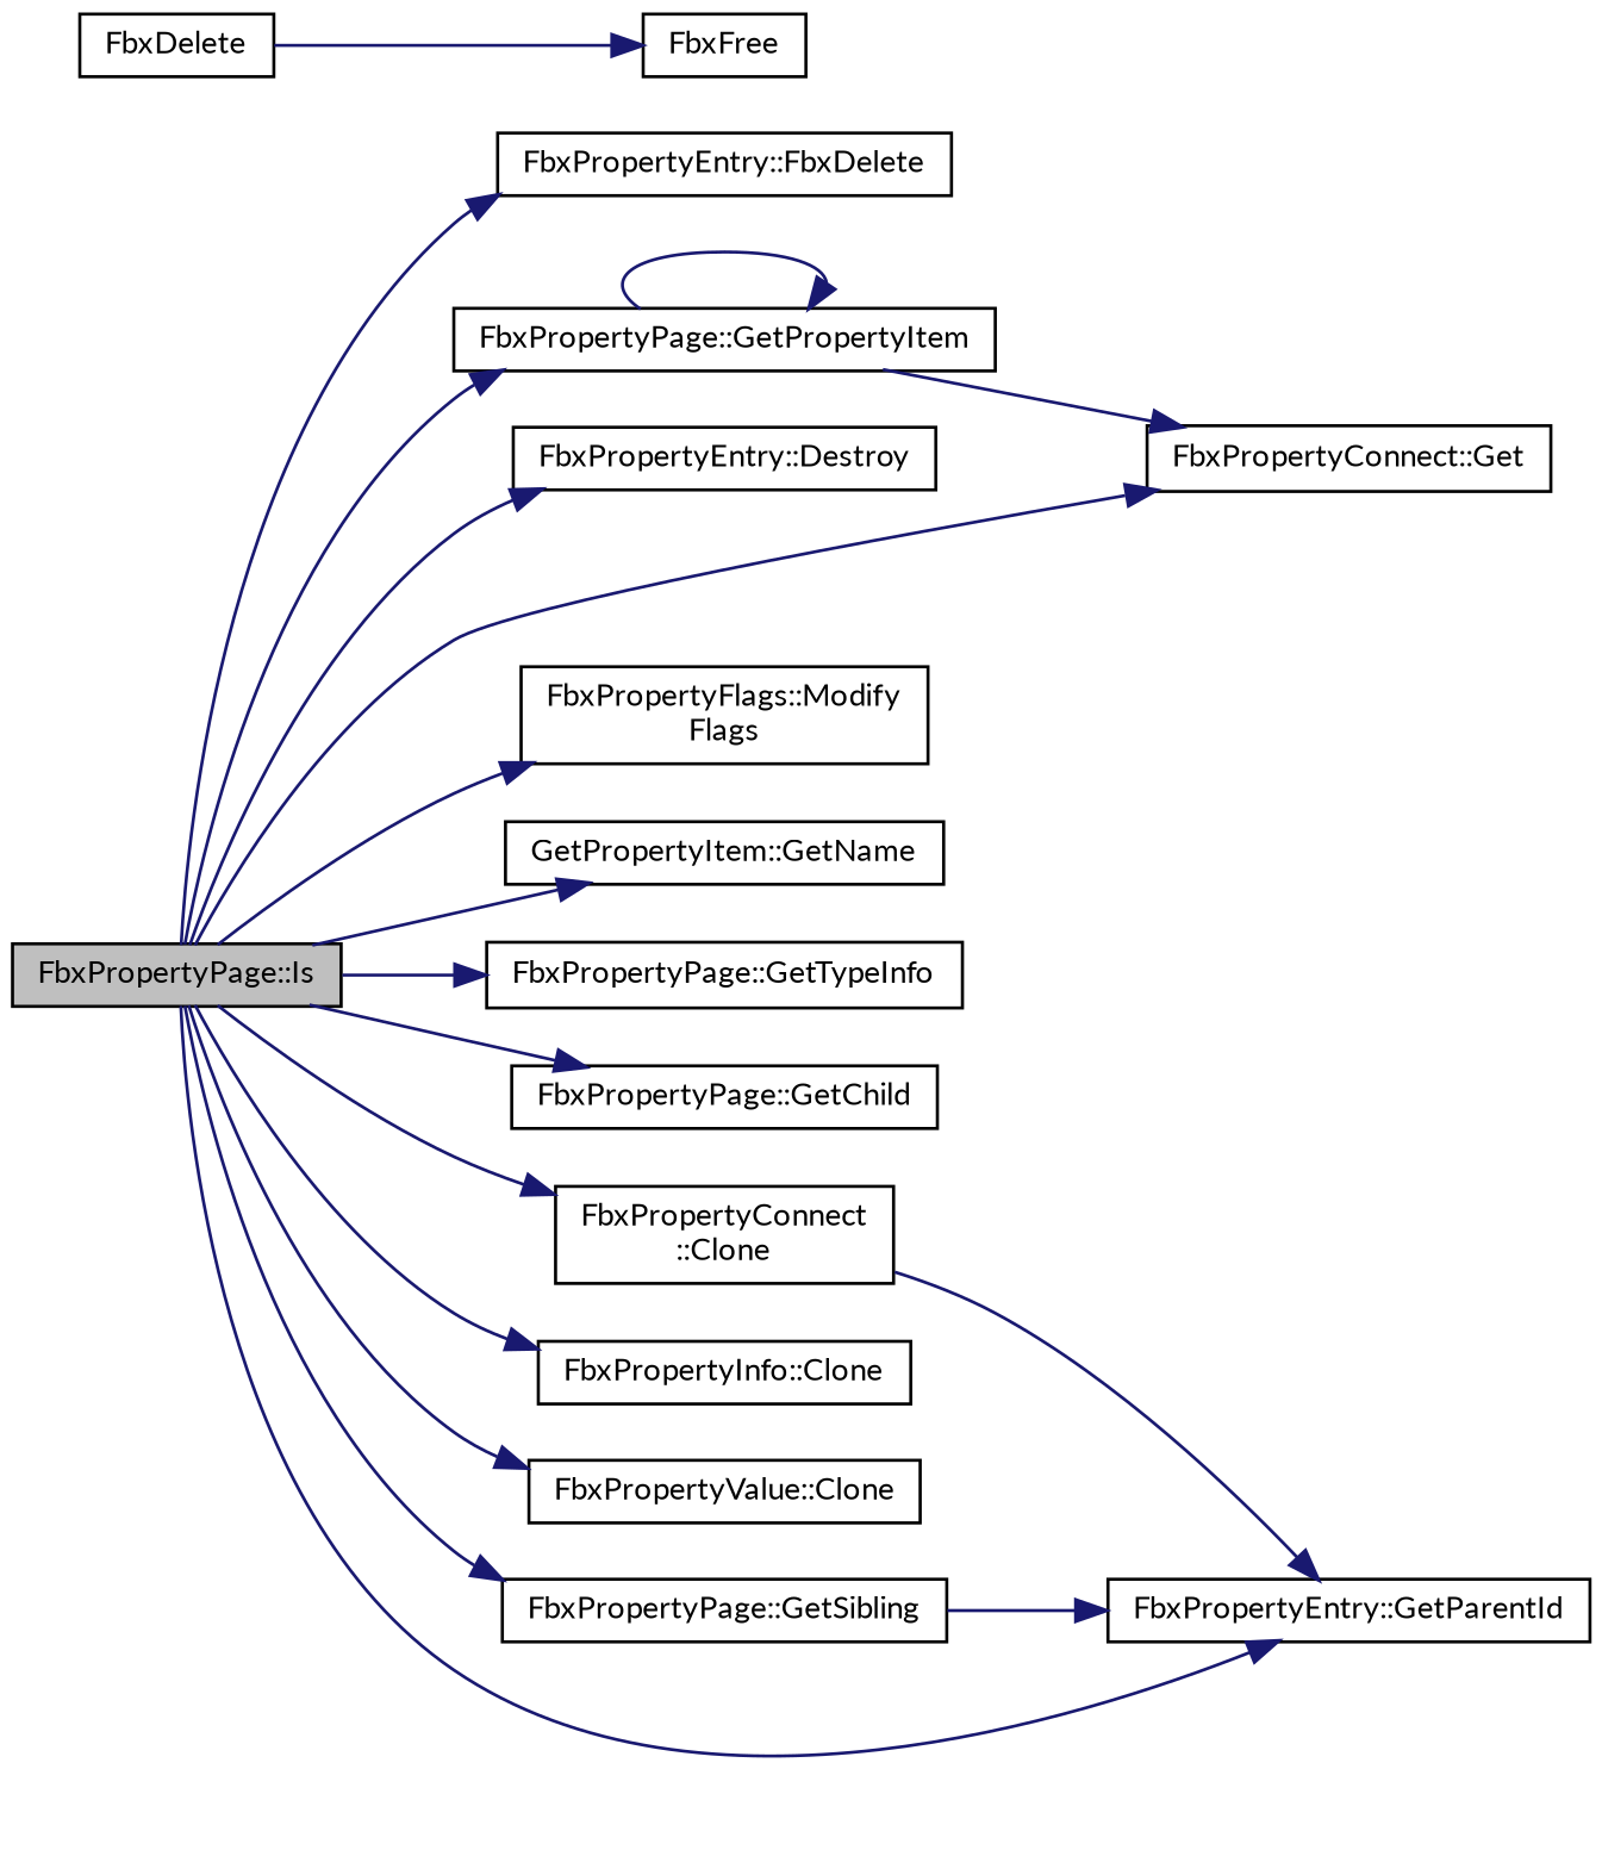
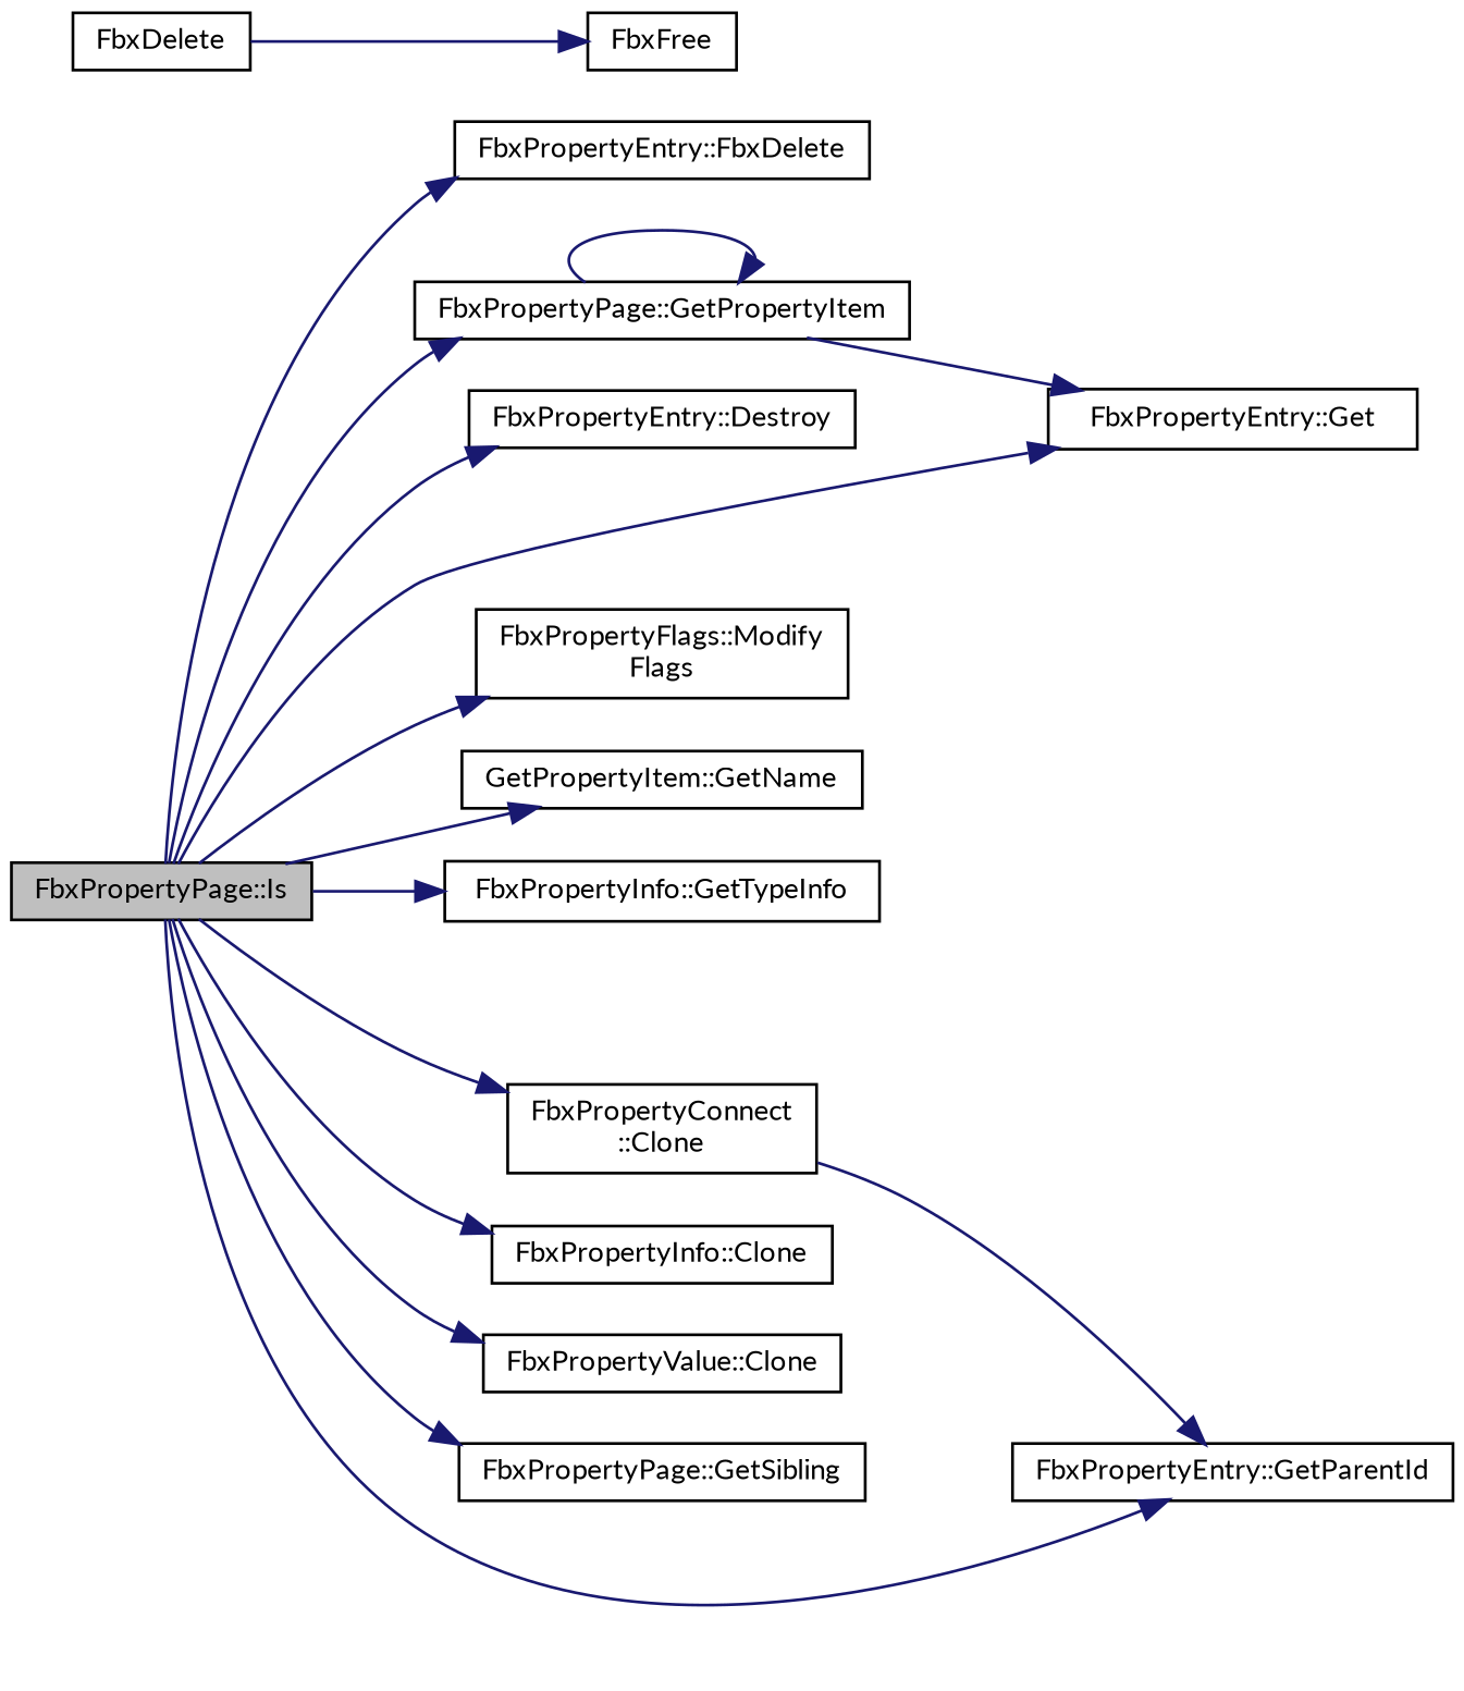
  digraph {
    fontname=Lato
    rankdir=LR
    node [color=black fillcolor=white fontname=Lato fontsize=10 shape=record style=filled]
    edge [color=midnightblue fontname=Lato fontsize=10 labelfontname=Helvetica labelfontsize=10 style=solid]
    n1 [fillcolor=grey75 fontcolor=black height=0.2 label="FbxPropertyPage::Is" width=0.4]
    n2 [height=0.2 label="FbxPropertyEntry::FbxDelete" width=0.4]
    n3 [height=0.2 label="FbxPropertyEntry::GetParentId" width=0.4]
    n4 [height=0.2 label="FbxPropertyEntry::Destroy" width=0.4]
-   n5 [height=0.2 label="FbxPropertyConnect::Get" width=0.4]
+   n5 [height=0.2 label="FbxPropertyEntry::Get" width=0.4]
    n6 [height=0.2 label="FbxPropertyFlags::Modify\lFlags" width=0.4]
    n7 [height=0.2 label="GetPropertyItem::GetName" width=0.4]
-   n8 [height=0.2 label="FbxPropertyPage::GetTypeInfo" width=0.4]
-   n9 [height=0.2 label="FbxPropertyPage::GetChild" width=0.4]
+   n8 [height=0.2 label="FbxPropertyInfo::GetTypeInfo" width=0.4]
    n10 [height=0.2 label="FbxPropertyPage::GetPropertyItem" width=0.4]
    n11 [height=0.2 label="FbxPropertyInfo::Clone" width=0.4]
    n12 [height=0.2 label="FbxPropertyValue::Clone" width=0.4]
    n13 [height=0.2 label="FbxPropertyConnect\l::Clone" width=0.4]
    n14 [height=0.2 label="FbxPropertyPage::GetSibling" width=0.4]
    n15 [height=0.2 label=FbxDelete width=0.4]
    n16 [height=0.2 label=FbxFree width=0.4]
    n1 -> n2
    n1 -> n3
    n1 -> n4
    n1 -> n5
    n1 -> n6
    n1 -> n7
    n1 -> n8
-   n1 -> n9
    n1 -> n10
    n1 -> n11
    n1 -> n12
    n1 -> n13
    n1 -> n14
    n10 -> n5
    n10 -> n10
    n13 -> n3
-   n14 -> n3
    n15 -> n16
  }
